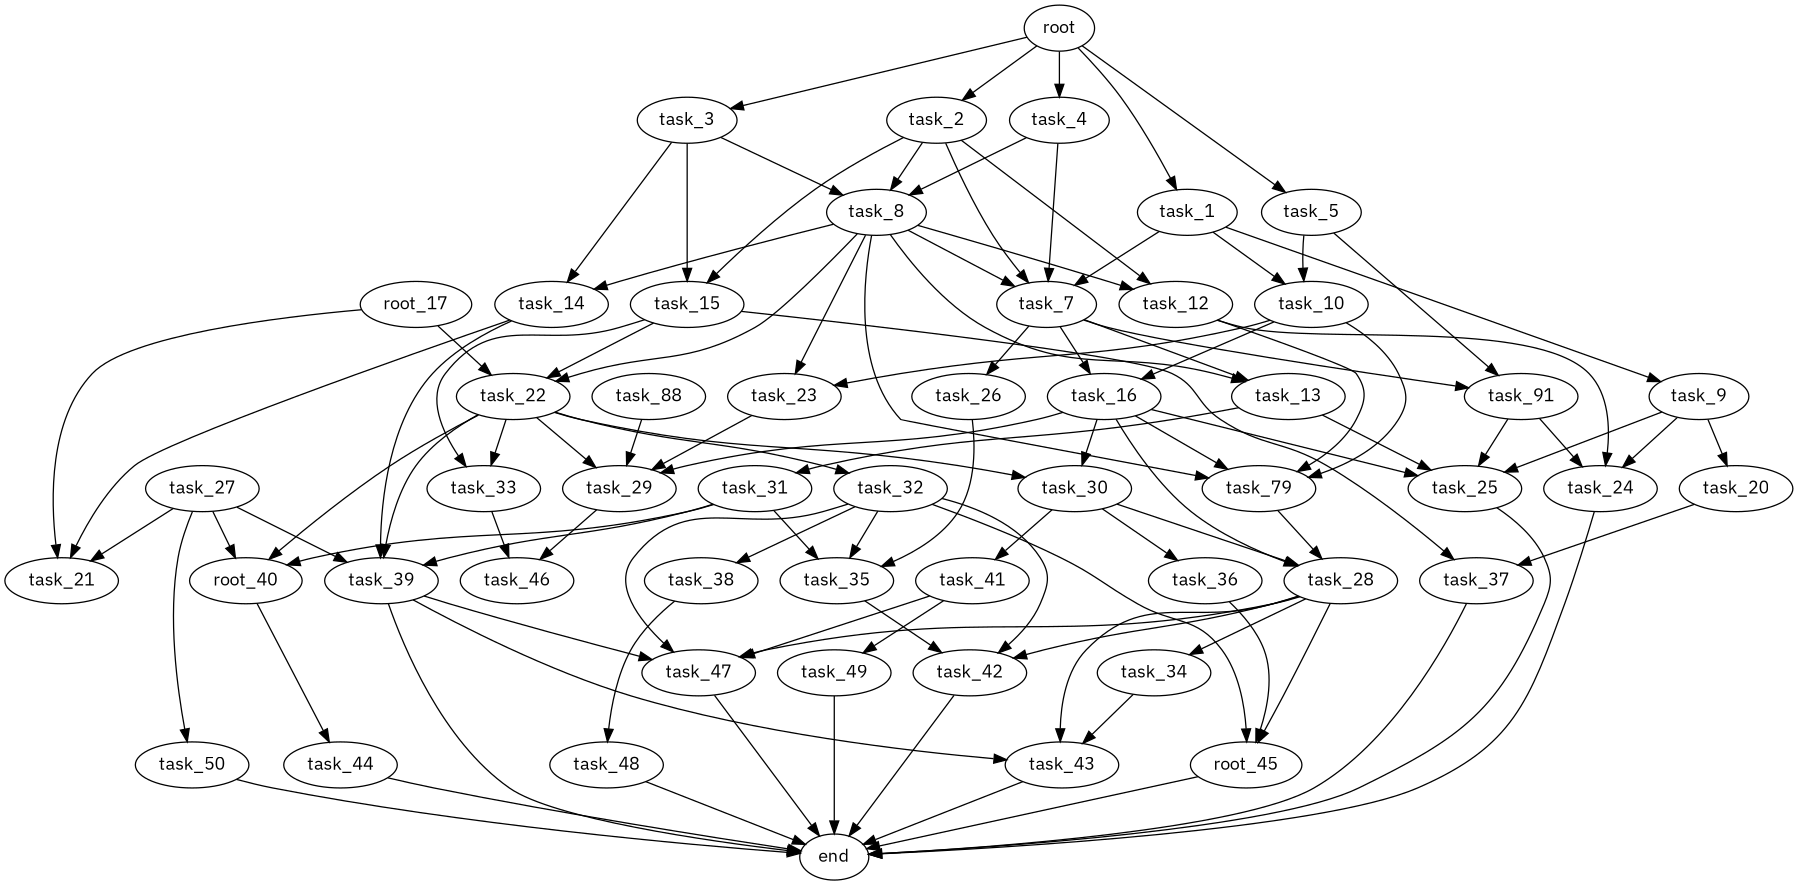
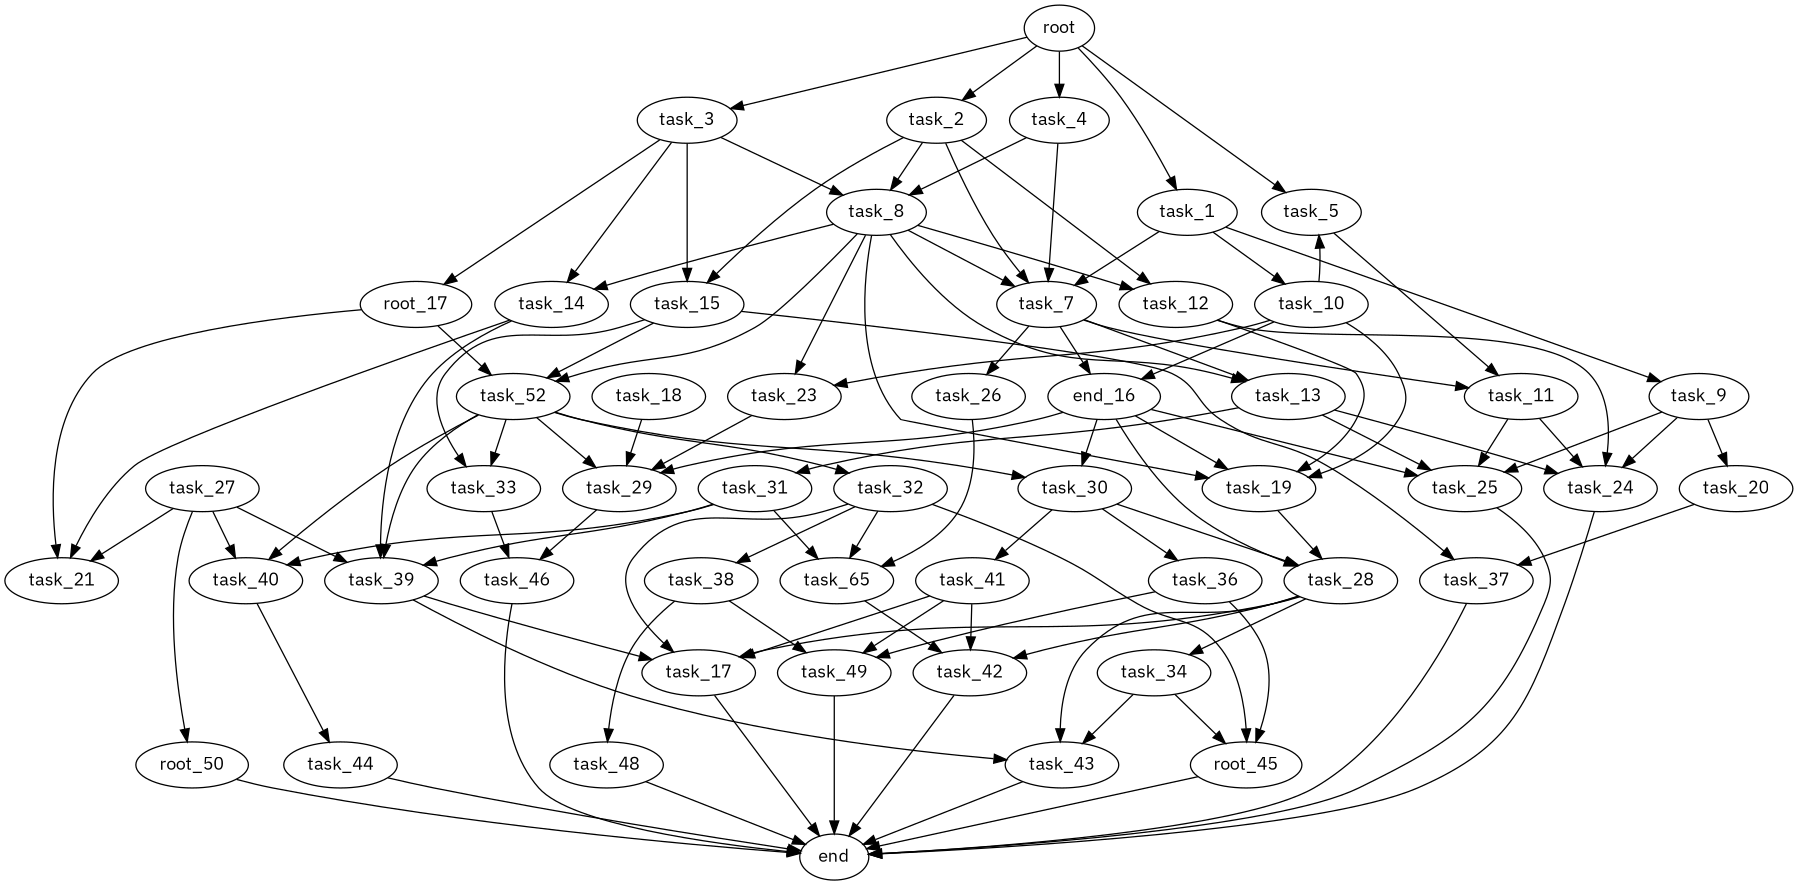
  digraph {
    fontname="IBM Plex Sans"
    node [fontname="IBM Plex Sans"]
    edge [fontname="IBM Plex Sans"]
    task_27
-   task_50
-   task_40 [label=root_40]
+   task_50 [label=root_50]
+   task_40
    task_39
    task_21
    end
    task_44
    task_43
-   task_47
-   task_18 [label=task_88]
+   task_47 [label=task_17]
+   task_18
    task_29
    task_31
-   task_35
+   task_35 [label=task_65]
    task_42
    task_12
    task_24
-   task_19 [label=task_79]
+   task_19
    task_28
    task_2
    task_8
    task_7
    task_15
    task_14
-   task_22
+   task_22 [label=task_52]
    task_23
    task_13
-   task_16
-   task_11 [label=task_91]
+   task_16 [label=end_16]
+   task_11
    task_26
    task_33
    task_37
    task_9
    task_25
    task_20
    task_30
    task_32
    task_36
    task_41
    n39 [label=root_45]
    task_38
    task_46
    root
    task_5
    task_3
    task_4
    task_1
    task_10
    n48 [label=root_17]
    task_34
    task_48
    task_49
    task_27 -> task_50
    task_27 -> task_40
    task_27 -> task_39
    task_27 -> task_21
    task_50 -> end
    task_40 -> task_44
    task_39 -> task_43
    task_39 -> task_47
    task_44 -> end
    task_43 -> end
    task_47 -> end
    task_18 -> task_29
    task_29 -> task_46
    task_31 -> task_40
    task_31 -> task_39
    task_31 -> task_35
    task_35 -> task_42
    task_42 -> end
    task_12 -> task_24
    task_12 -> task_19
    task_24 -> end
    task_19 -> task_28
    task_28 -> task_43
    task_28 -> task_47
    task_28 -> task_42
-   task_28 -> n39
+   task_34 -> n39
    task_28 -> task_34
    task_2 -> task_12
    task_2 -> task_8
    task_2 -> task_7
    task_2 -> task_15
    task_8 -> task_12
    task_8 -> task_19
    task_8 -> task_7
    task_8 -> task_14
    task_8 -> task_22
    task_8 -> task_23
    task_8 -> task_13
    task_7 -> task_13
    task_7 -> task_16
    task_7 -> task_11
    task_7 -> task_26
    task_15 -> task_22
    task_15 -> task_33
    task_15 -> task_37
    task_14 -> task_39
    task_14 -> task_21
    task_22 -> task_40
    task_22 -> task_39
    task_22 -> task_29
    task_22 -> task_33
    task_22 -> task_30
    task_22 -> task_32
    task_23 -> task_29
    task_13 -> task_31
+   task_13 -> task_24
    task_13 -> task_25
    task_16 -> task_29
    task_16 -> task_19
    task_16 -> task_28
    task_16 -> task_25
    task_16 -> task_30
    task_11 -> task_24
    task_11 -> task_25
    task_26 -> task_35
    task_33 -> task_46
    task_37 -> end
    task_9 -> task_24
    task_9 -> task_25
    task_9 -> task_20
    task_25 -> end
    task_20 -> task_37
    task_30 -> task_28
    task_30 -> task_36
    task_30 -> task_41
    task_32 -> task_47
    task_32 -> task_35
    task_32 -> n39
    task_32 -> task_38
    task_36 -> n39
+   task_36 -> task_49
    task_41 -> task_47
-   task_32 -> task_42
+   task_41 -> task_42
    task_41 -> task_49
    n39 -> end
    task_38 -> task_48
-   task_39 -> end
+   task_38 -> task_49
+   task_46 -> end
    root -> task_2
    root -> task_5
    root -> task_3
    root -> task_4
    root -> task_1
    task_5 -> task_11
-   task_5 -> task_10
+   task_10 -> task_5
    task_3 -> task_8
    task_3 -> task_15
    task_3 -> task_14
+   task_3 -> n48
    task_4 -> task_8
    task_4 -> task_7
    task_1 -> task_7
    task_1 -> task_9
    task_1 -> task_10
    task_10 -> task_19
    task_10 -> task_23
    task_10 -> task_16
    n48 -> task_21
    n48 -> task_22
    task_34 -> task_43
    task_48 -> end
    task_49 -> end
  }
